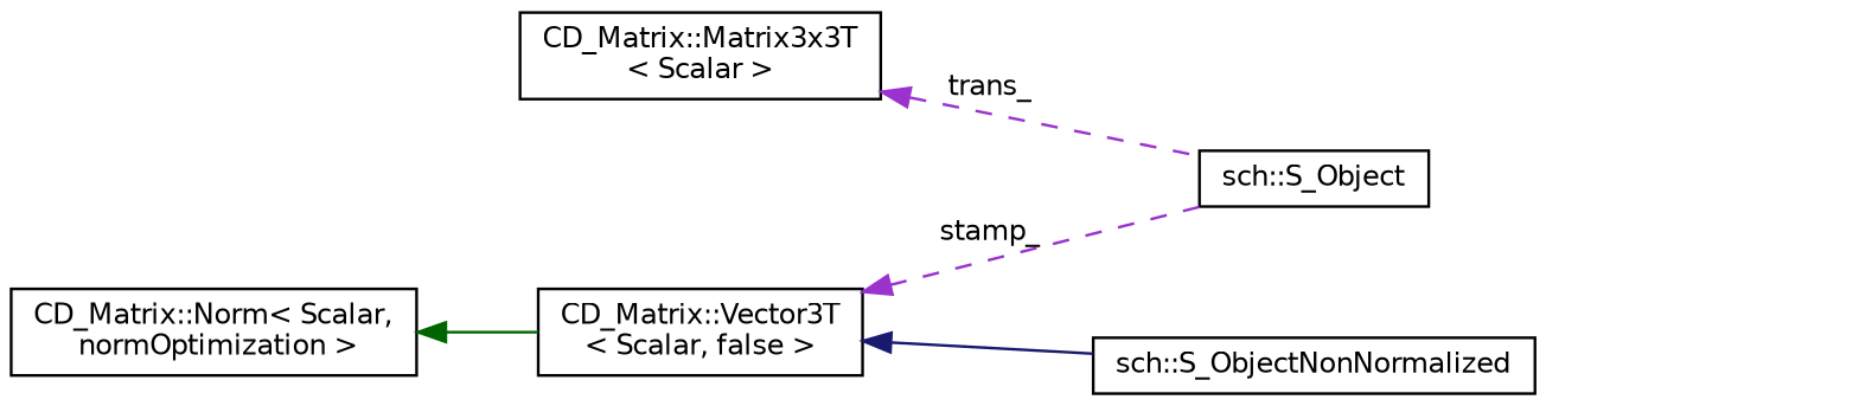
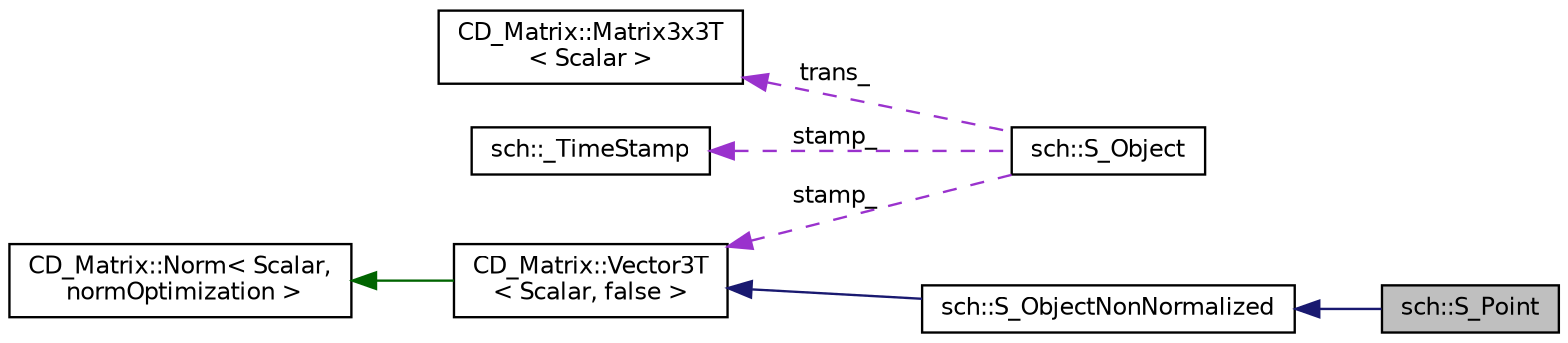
  digraph {
    rankdir=LR
    node [color=black fillcolor=white fontname=Helvetica fontsize=10 shape=record style=filled]
    edge [color=darkorchid3 dir=back fontname=Helvetica fontsize=10 labelfontname=Helvetica labelfontsize=10 style=solid]
+   n1 [fillcolor=grey75 fontcolor=black height=0.2 label="sch::S_Point" width=0.4]
    n2 [height=0.2 label="sch::S_ObjectNonNormalized" width=0.4]
    n3 [height=0.2 label="sch::S_Object" width=0.4]
    n4 [height=0.2 label="CD_Matrix::Vector3T\l\< Scalar, false \>" width=0.4]
    n5 [height=0.2 label="CD_Matrix::Norm\< Scalar,\l normOptimization \>" width=0.4]
    n6 [height=0.2 label="CD_Matrix::Matrix3x3T\l\< Scalar \>" width=0.4]
+   n7 [height=0.2 label="sch::_TimeStamp" width=0.4]
+   n2 -> n1 [color=midnightblue]
    n4 -> n2 [color=midnightblue]
    n4 -> n3 [label=" stamp_" style=dashed]
    n5 -> n4 [color=darkgreen]
    n6 -> n3 [label=" trans_" style=dashed]
+   n7 -> n3 [label=" stamp_" style=dashed]
  }
